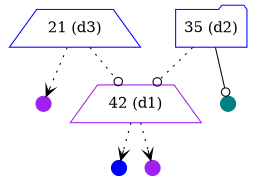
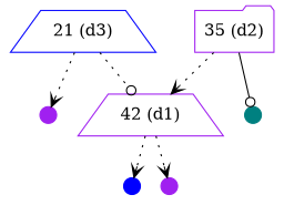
  digraph {
    node [color=blue shape=point]
    edge [arrowhead=vee style=dotted]
    n1 [label="21 (d3)" shape=trapezium]
    6 [color=purple width=0.2]
    n3 [color=purple label="42 (d1)" shape=trapezium]
-   n4 [label="35 (d2)" shape=folder]
+   n4 [color=purple label="35 (d2)" shape=folder]
    5 [color=teal width=0.2]
    3 [width=0.2]
    4 [color=purple width=0.2]
    n1 -> 6
    n1 -> n3 [arrowhead=odot]
    n3 -> 3
    n3 -> 4
-   n4 -> n3 [arrowhead=odot]
+   n4 -> n3
    n4 -> 5 [arrowhead=odot style=solid]
  }
